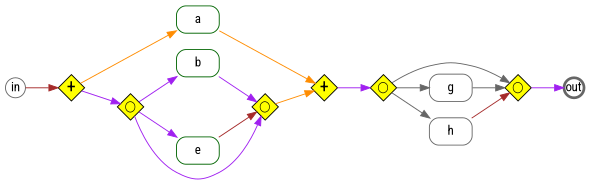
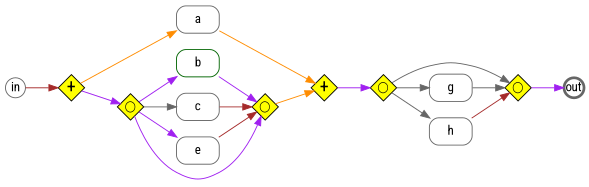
  digraph {
    fontname="Roboto Condensed"
    rankdir=LR
    node [fontname="Roboto Condensed" shape=Mrecord fixedsize=true]
    edge [color=purple fontname="Roboto Condensed"]
-   a [color=darkgreen height=0.4 width=.65 fixedsize=""]
+   a [color=gray40 height=0.4 width=.65 fixedsize=""]
    b [color=darkgreen height=0.4 width=.65 fixedsize=""]
-   e [color=darkgreen height=0.4 width=.65 fixedsize=""]
+   c [color=gray40 height=0.4 width=.65 fixedsize=""]
+   e [color=gray40 height=0.4 width=.65 fixedsize=""]
    in [color=gray40 height=.3 shape=circle width=.3]
    out [color=gray40 height=.3 penwidth=3 shape=circle width=.3]
    n7 [fillcolor=yellow fontsize=20 height=.4 label=<&#43;> shape=diamond style=filled width=.4]
    n8 [fillcolor=yellow fontsize=20 height=.4 label=<&#43;> shape=diamond style=filled width=.4]
    n9 [fillcolor=yellow fontsize=12 height=.4 label=<&#9711;> shape=diamond style=filled width=.4]
    n10 [fillcolor=yellow fontsize=12 height=.4 label=<&#9711;> shape=diamond style=filled width=.4]
    n11 [fillcolor=yellow fontsize=12 height=.4 label=<&#9711;> shape=diamond style=filled width=.4]
    n12 [fillcolor=yellow fontsize=12 height=.4 label=<&#9711;> shape=diamond style=filled width=.4]
    g [color=gray40 height=0.4 width=.65 fixedsize=""]
    h [color=gray40 height=0.4 width=.65 fixedsize=""]
    subgraph sub_1 {
      a
      b
+     c
      e
    }
    subgraph sub_2 {
      rank=same
      a
      b
+     c
    }
    subgraph sub_3 {
    }
    subgraph sub_4 {
      in
      out
    }
    subgraph sub_5 {
      n7
      n8
    }
    subgraph sub_6 {
      n9
      n10
      n11
      n12
    }
    subgraph sub_7 {
      a
      b
+     c
      e
      g
      h
    }
    subgraph sub_8 {
    }
    a -> n8 [color=darkorange]
    b -> n10
+   c -> n10 [color=brown]
    e -> n10 [color=brown]
    in -> n7 [color=brown]
    n7 -> a [color=darkorange]
    n7 -> n9
    n8 -> n11
    n9 -> b
+   n9 -> c [color=gray40]
    n9 -> e
    n9 -> n10
    n10 -> n8 [color=darkorange]
    n11 -> n12 [color=gray40]
    n11 -> g [color=gray40]
    n11 -> h [color=gray40]
    n12 -> out
    g -> n12 [color=gray40]
    h -> n12 [color=brown]
  }
